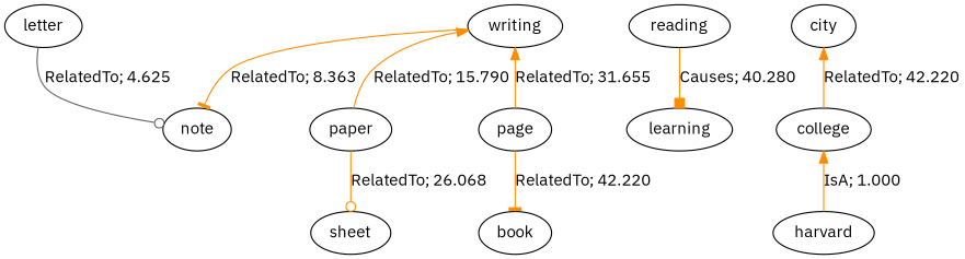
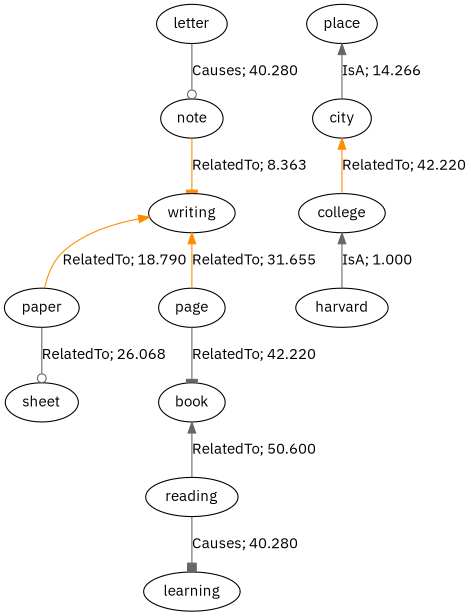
  digraph {
    fontname="IBM Plex Sans"
    node [fontname="IBM Plex Sans"]
    edge [color=gray40 dir=back fontname="IBM Plex Sans"]
    n1 [label=letter]
    n2 [label=note]
    n3 [label=writing]
    n4 [label=paper]
    n5 [label=page]
    n6 [label=sheet]
    n7 [label=book]
    n8 [label=reading]
    n9 [label=learning]
+   n10 [label=place]
    n11 [label=city]
    n12 [label=college]
    n13 [label=harvard]
-   n1 -> n2 [arrowhead=odot dir=forward label="RelatedTo; 4.625" weight=4.625]
-   n3 -> n2 [arrowhead=tee color=darkorange dir=forward label="RelatedTo; 8.363" weight=8.363]
-   n3 -> n4 [color=darkorange label="RelatedTo; 15.790" weight=18.790]
+   n1 -> n2 [arrowhead=odot dir=forward label="Causes; 40.280" weight=4.625]
+   n2 -> n3 [arrowhead=tee color=darkorange dir=forward label="RelatedTo; 8.363" weight=8.363]
+   n3 -> n4 [color=darkorange label="RelatedTo; 18.790" weight=18.790]
    n3 -> n5 [color=darkorange label="RelatedTo; 31.655" weight=31.655]
-   n4 -> n6 [arrowhead=odot color=darkorange dir=forward label="RelatedTo; 26.068" weight=26.068]
-   n5 -> n7 [arrowhead=tee color=darkorange dir=forward label="RelatedTo; 42.220" weight=42.220]
-   n8 -> n9 [arrowhead=box color=darkorange dir=forward label="Causes; 40.280" weight=40.280]
+   n4 -> n6 [arrowhead=odot dir=forward label="RelatedTo; 26.068" weight=26.068]
+   n5 -> n7 [arrowhead=tee dir=forward label="RelatedTo; 42.220" weight=42.220]
+   n7 -> n8 [label="RelatedTo; 50.600" weight=50.600]
+   n8 -> n9 [arrowhead=box dir=forward label="Causes; 40.280" weight=40.280]
+   n10 -> n11 [label="IsA; 14.266" weight=14.266]
    n11 -> n12 [color=darkorange label="RelatedTo; 42.220" weight=7.633]
-   n12 -> n13 [color=darkorange label="IsA; 1.000" weight=1.000]
+   n12 -> n13 [label="IsA; 1.000" weight=1.000]
  }
